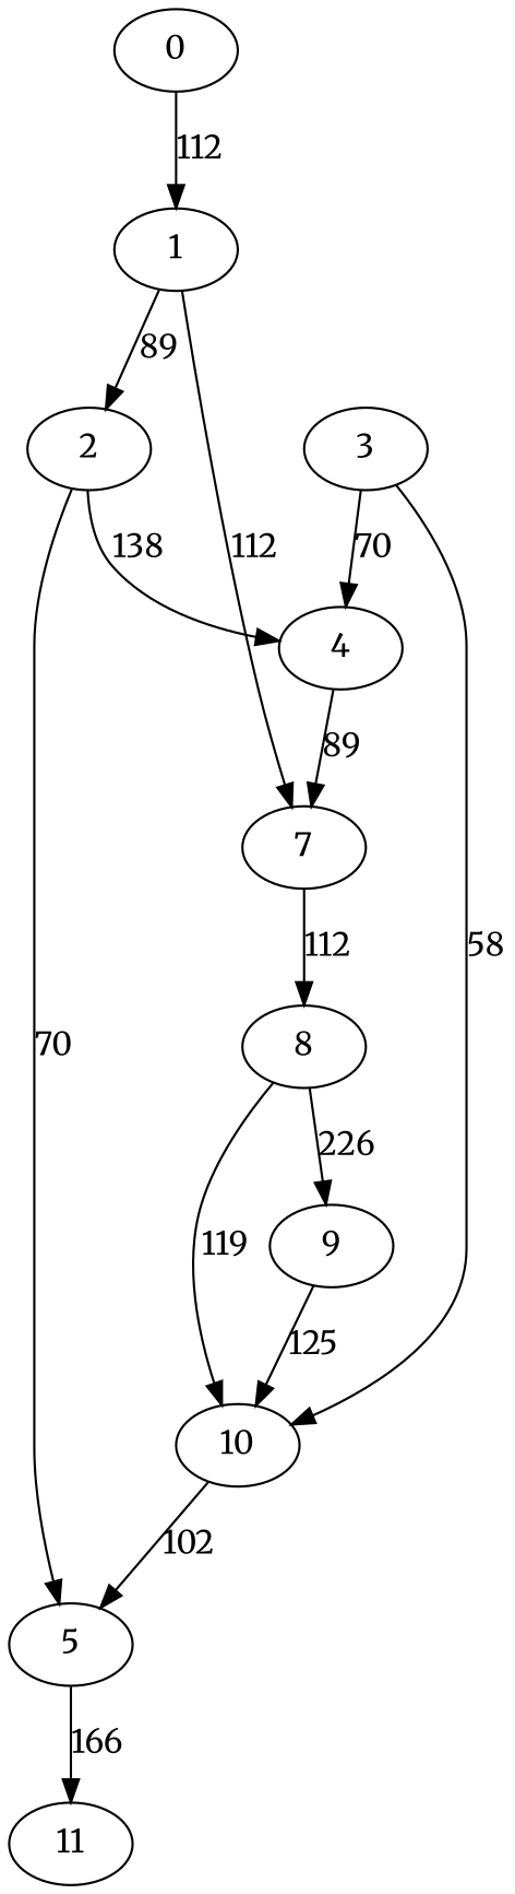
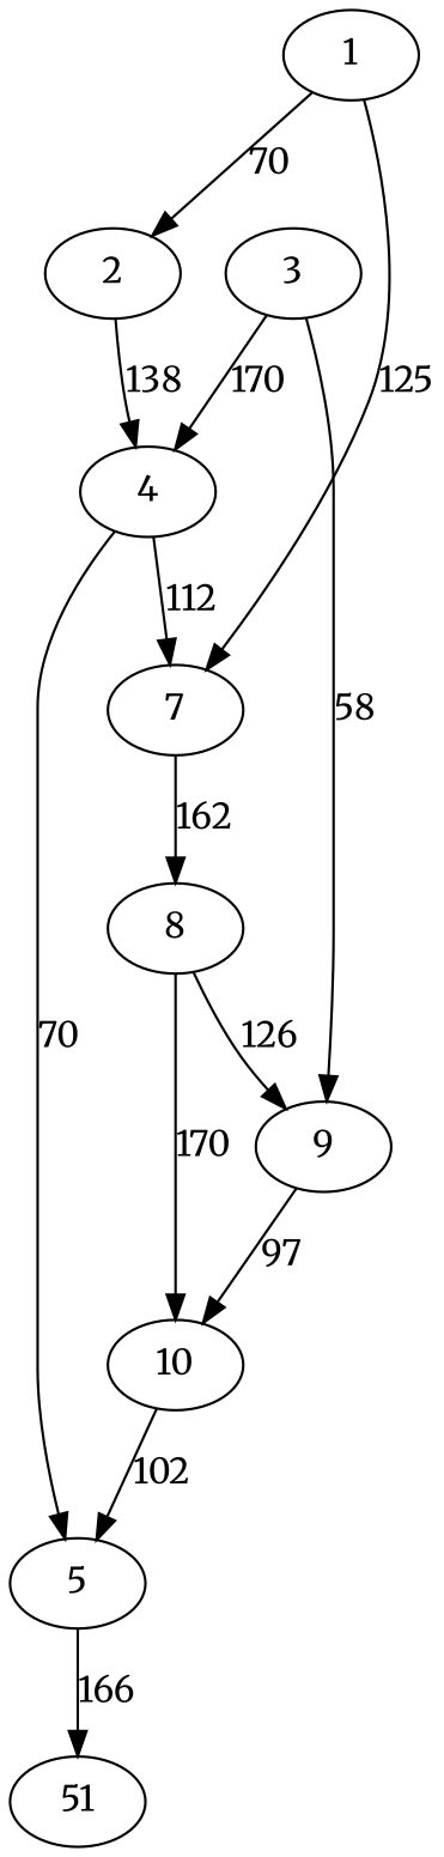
  digraph {
    fontname=Merriweather
    node [fontname=Merriweather]
    edge [fontname=Merriweather]
-   0
    1
    2
    7
    4
    8
    3
    9
    10
    5
-   11
-   0 -> 1 [label=112]
-   1 -> 2 [label=89]
-   1 -> 7 [label=112]
+   11 [label=51]
+   1 -> 2 [label=70]
+   1 -> 7 [label=125]
    2 -> 4 [label=138]
-   7 -> 8 [label=112]
-   4 -> 7 [label=89]
-   2 -> 5 [label=70]
-   8 -> 9 [label=226]
-   8 -> 10 [label=119]
-   3 -> 4 [label=70]
-   3 -> 10 [label=58]
-   9 -> 10 [label=125]
+   7 -> 8 [label=162]
+   4 -> 7 [label=112]
+   4 -> 5 [label=70]
+   8 -> 9 [label=126]
+   8 -> 10 [label=170]
+   3 -> 4 [label=170]
+   3 -> 9 [label=58]
+   9 -> 10 [label=97]
    10 -> 5 [label=102]
    5 -> 11 [label=166]
  }
